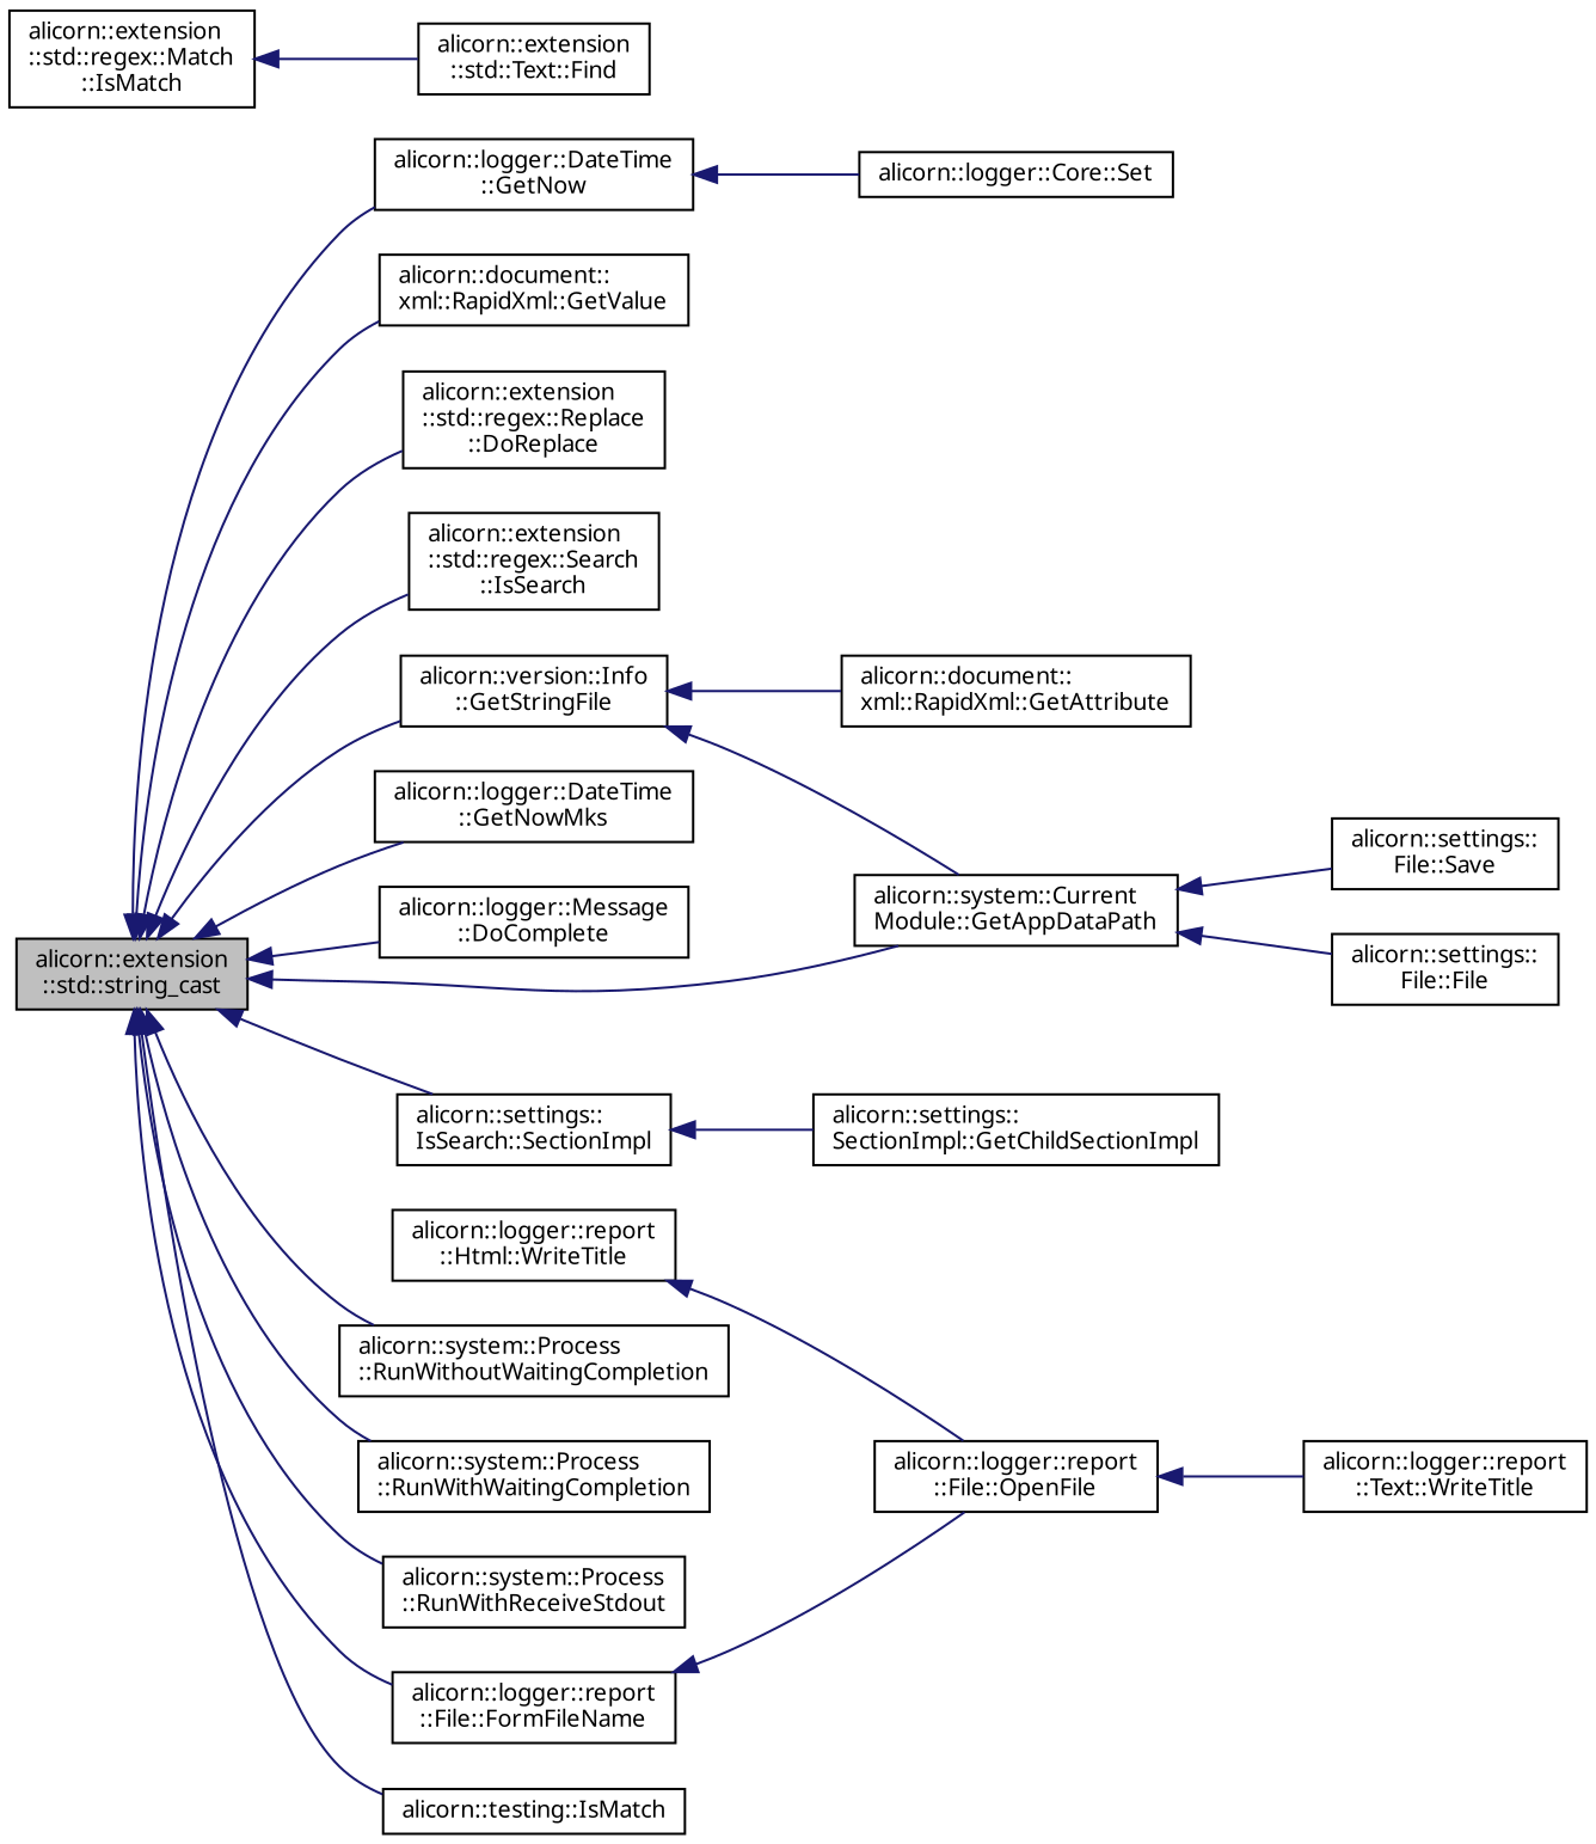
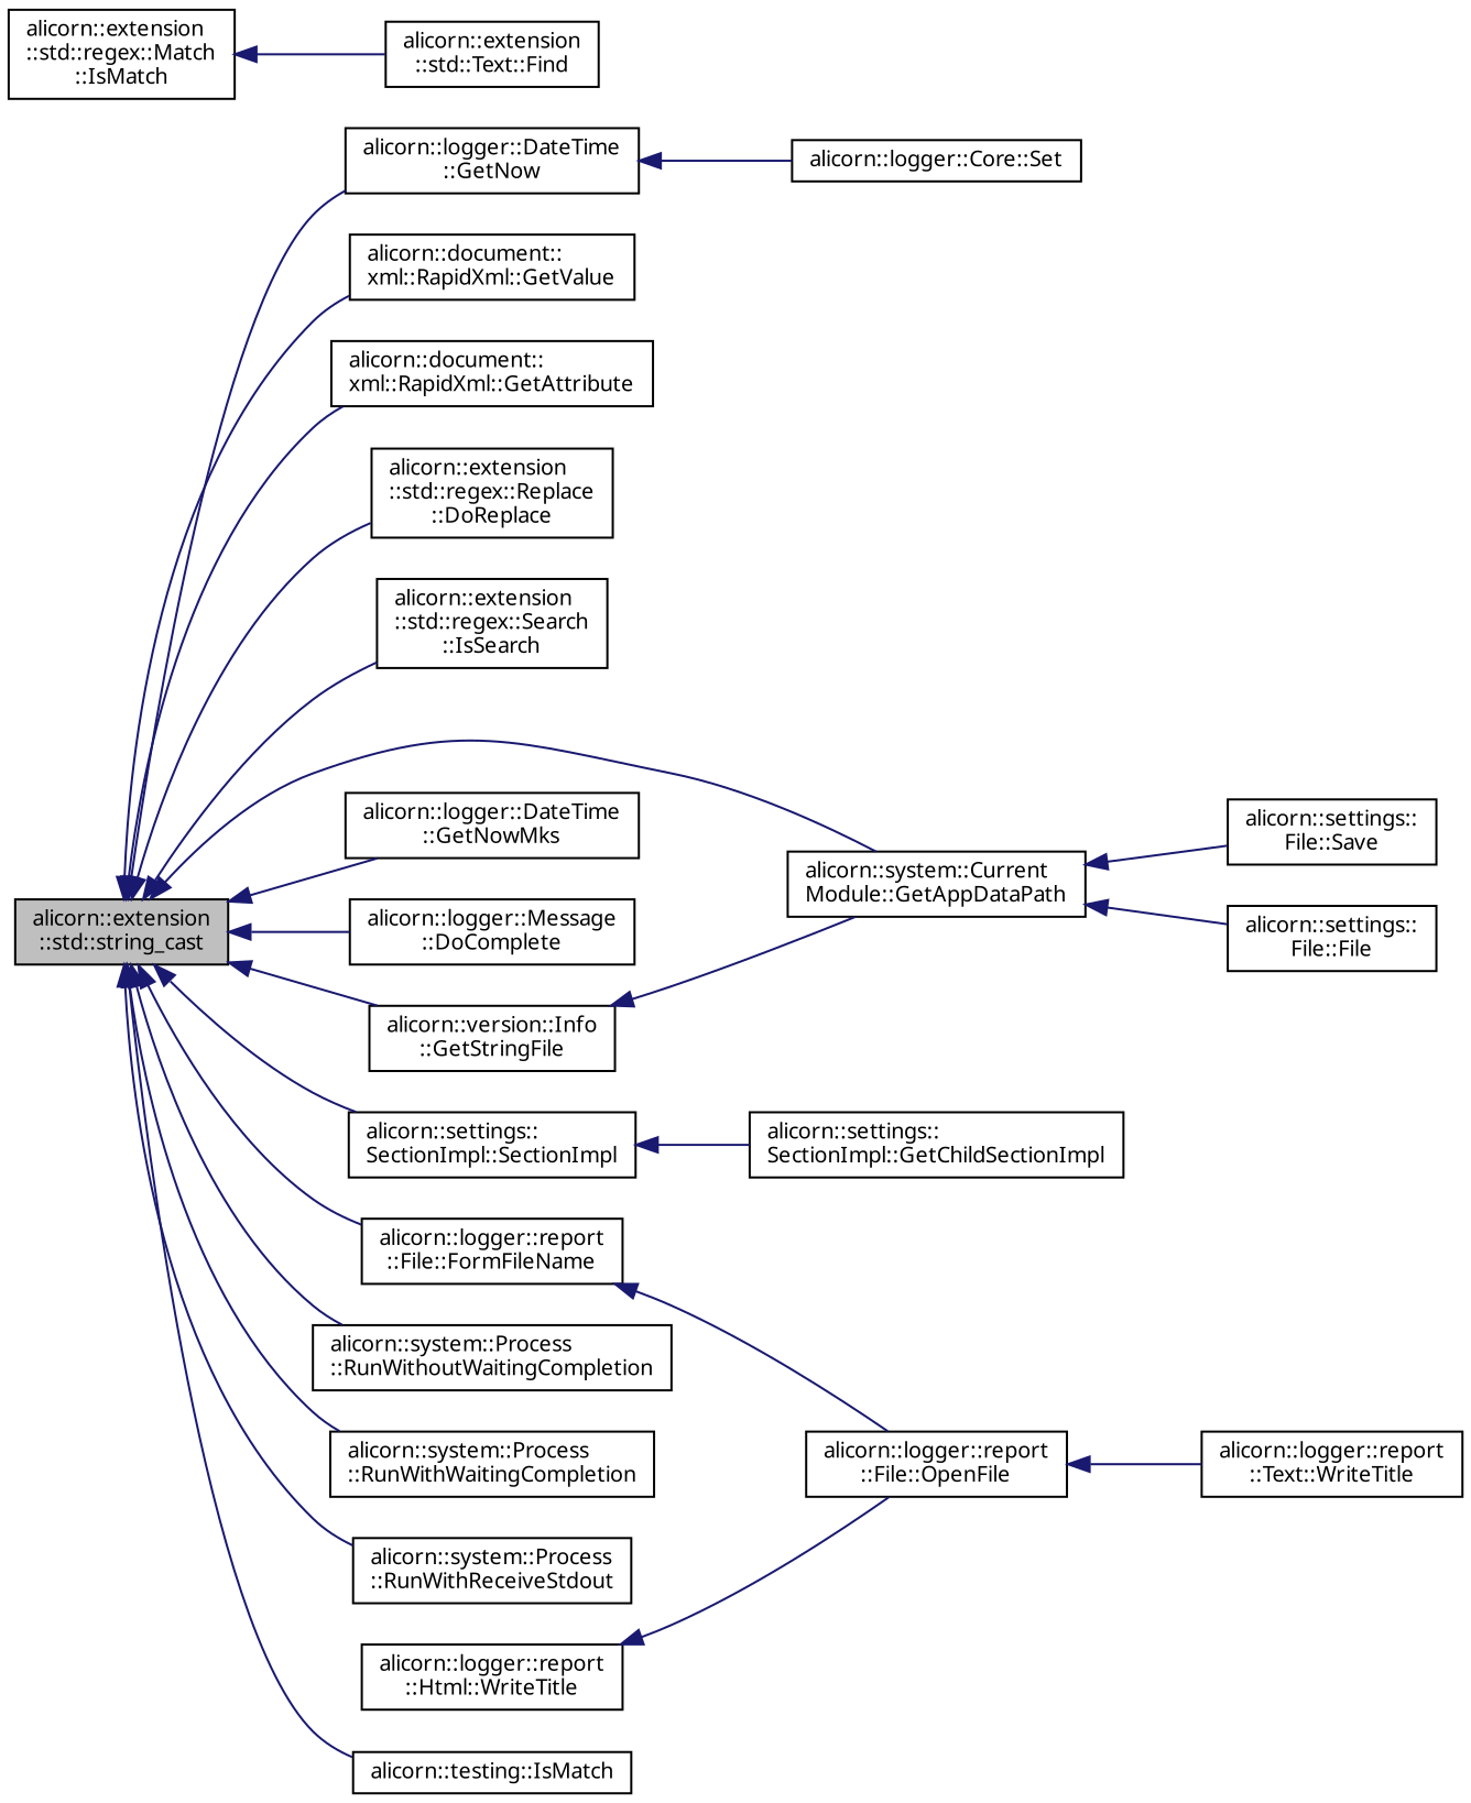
  digraph {
    rankdir=LR
    node [color=black fillcolor=white fontname=Verdana fontsize=10 shape=record style=filled]
    edge [color=midnightblue dir=back fontname=Verdana fontsize=10 labelfontname=Verdana labelfontsize=10 style=solid]
    n1 [fillcolor=grey75 fontcolor=black height=0.2 label="alicorn::extension\l::std::string_cast" width=0.4]
    n2 [height=0.2 label="alicorn::document::\lxml::RapidXml::GetValue" width=0.4]
    n3 [height=0.2 label="alicorn::document::\lxml::RapidXml::GetAttribute" width=0.4]
    n4 [height=0.2 label="alicorn::extension\l::std::regex::Replace\l::DoReplace" width=0.4]
    n5 [height=0.2 label="alicorn::extension\l::std::regex::Search\l::IsSearch" width=0.4]
    n6 [height=0.2 label="alicorn::logger::DateTime\l::GetNow" width=0.4]
    n7 [height=0.2 label="alicorn::logger::DateTime\l::GetNowMks" width=0.4]
    n8 [height=0.2 label="alicorn::logger::Message\l::DoComplete" width=0.4]
    n9 [height=0.2 label="alicorn::logger::report\l::File::FormFileName" width=0.4]
-   n10 [height=0.2 label="alicorn::settings::\lIsSearch::SectionImpl" width=0.4]
+   n10 [height=0.2 label="alicorn::settings::\lSectionImpl::SectionImpl" width=0.4]
    n11 [height=0.2 label="alicorn::system::Current\lModule::GetAppDataPath" width=0.4]
    n12 [height=0.2 label="alicorn::system::Process\l::RunWithoutWaitingCompletion" width=0.4]
    n13 [height=0.2 label="alicorn::system::Process\l::RunWithWaitingCompletion" width=0.4]
    n14 [height=0.2 label="alicorn::system::Process\l::RunWithReceiveStdout" width=0.4]
    n15 [height=0.2 label="alicorn::testing::IsMatch" width=0.4]
    n16 [height=0.2 label="alicorn::version::Info\l::GetStringFile" width=0.4]
    n17 [height=0.2 label="alicorn::extension\l::std::regex::Match\l::IsMatch" width=0.4]
    n18 [height=0.2 label="alicorn::extension\l::std::Text::Find" width=0.4]
    n19 [height=0.2 label="alicorn::logger::Core::Set" width=0.4]
    n20 [height=0.2 label="alicorn::logger::report\l::File::OpenFile" width=0.4]
    n21 [height=0.2 label="alicorn::settings::\lSectionImpl::GetChildSectionImpl" width=0.4]
    n22 [height=0.2 label="alicorn::settings::\lFile::File" width=0.4]
    n23 [height=0.2 label="alicorn::settings::\lFile::Save" width=0.4]
    n24 [height=0.2 label="alicorn::logger::report\l::Text::WriteTitle" width=0.4]
    n25 [height=0.2 label="alicorn::logger::report\l::Html::WriteTitle" width=0.4]
    n1 -> n2
-   n16 -> n3
+   n1 -> n3
    n1 -> n4
    n1 -> n5
    n1 -> n6
    n1 -> n7
    n1 -> n8
    n1 -> n9
    n1 -> n10
    n1 -> n11
    n1 -> n12
    n1 -> n13
    n1 -> n14
    n1 -> n15
    n1 -> n16
    n6 -> n19
    n9 -> n20
    n10 -> n21
    n11 -> n22
    n11 -> n23
    n16 -> n11
    n17 -> n18
    n20 -> n24
    n25 -> n20
  }
